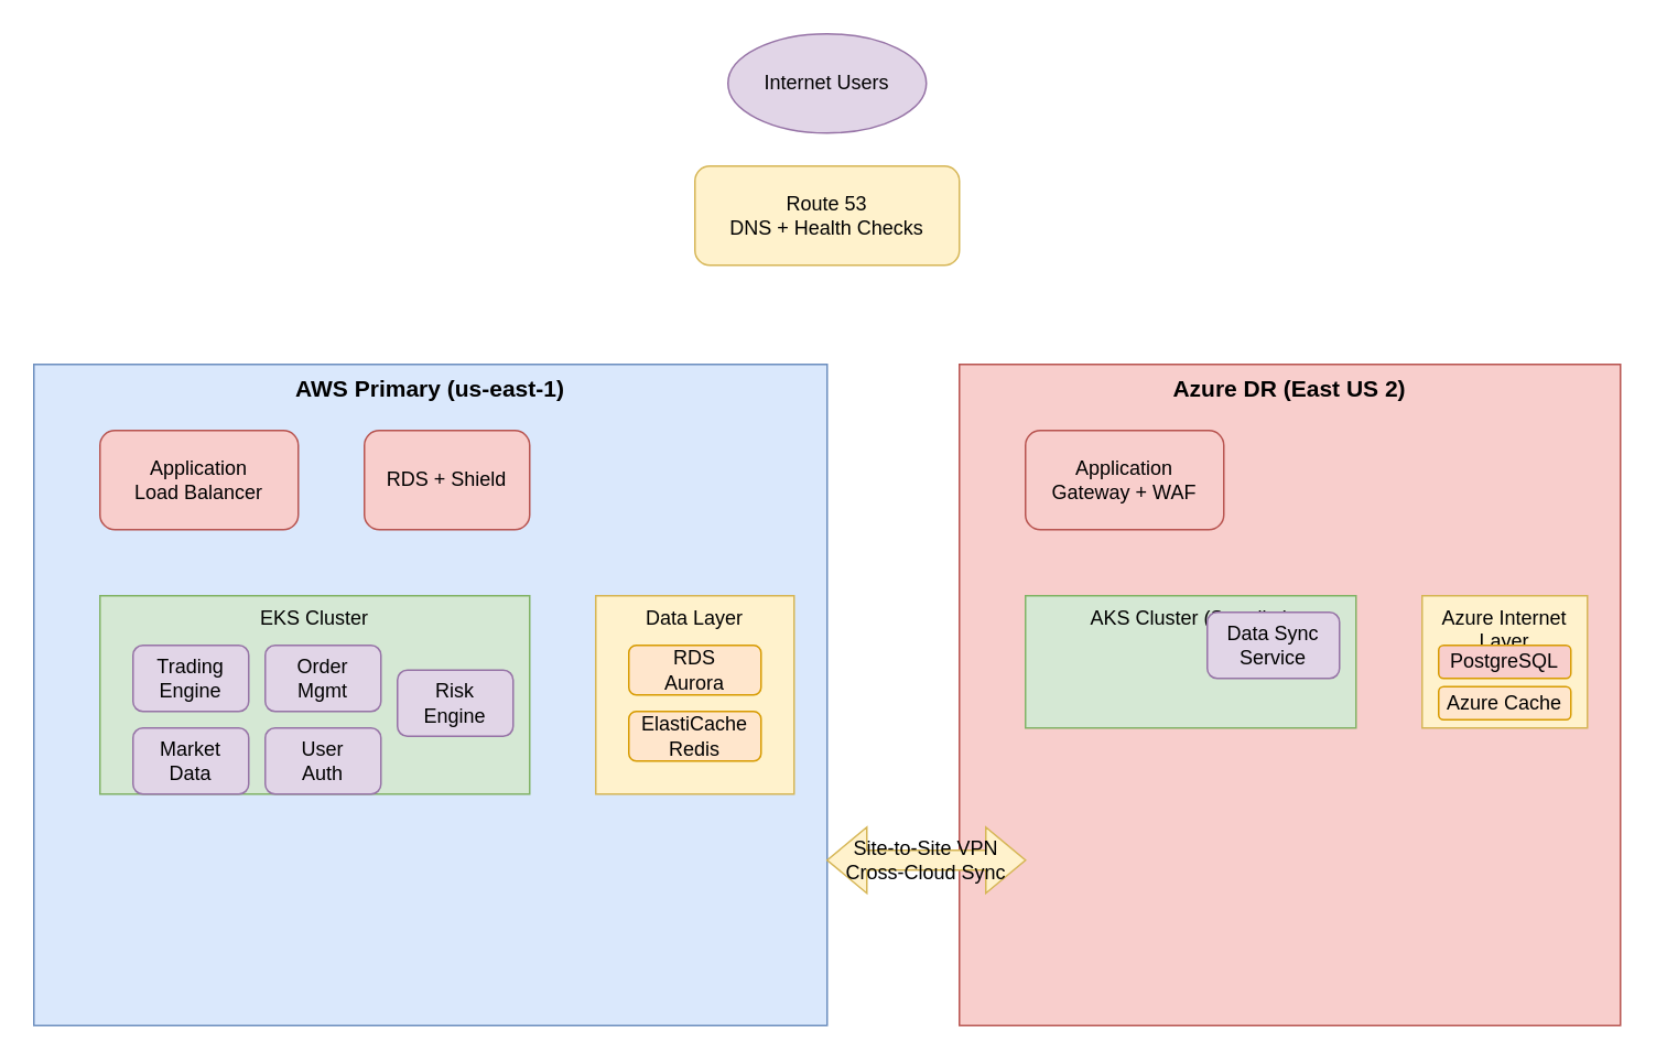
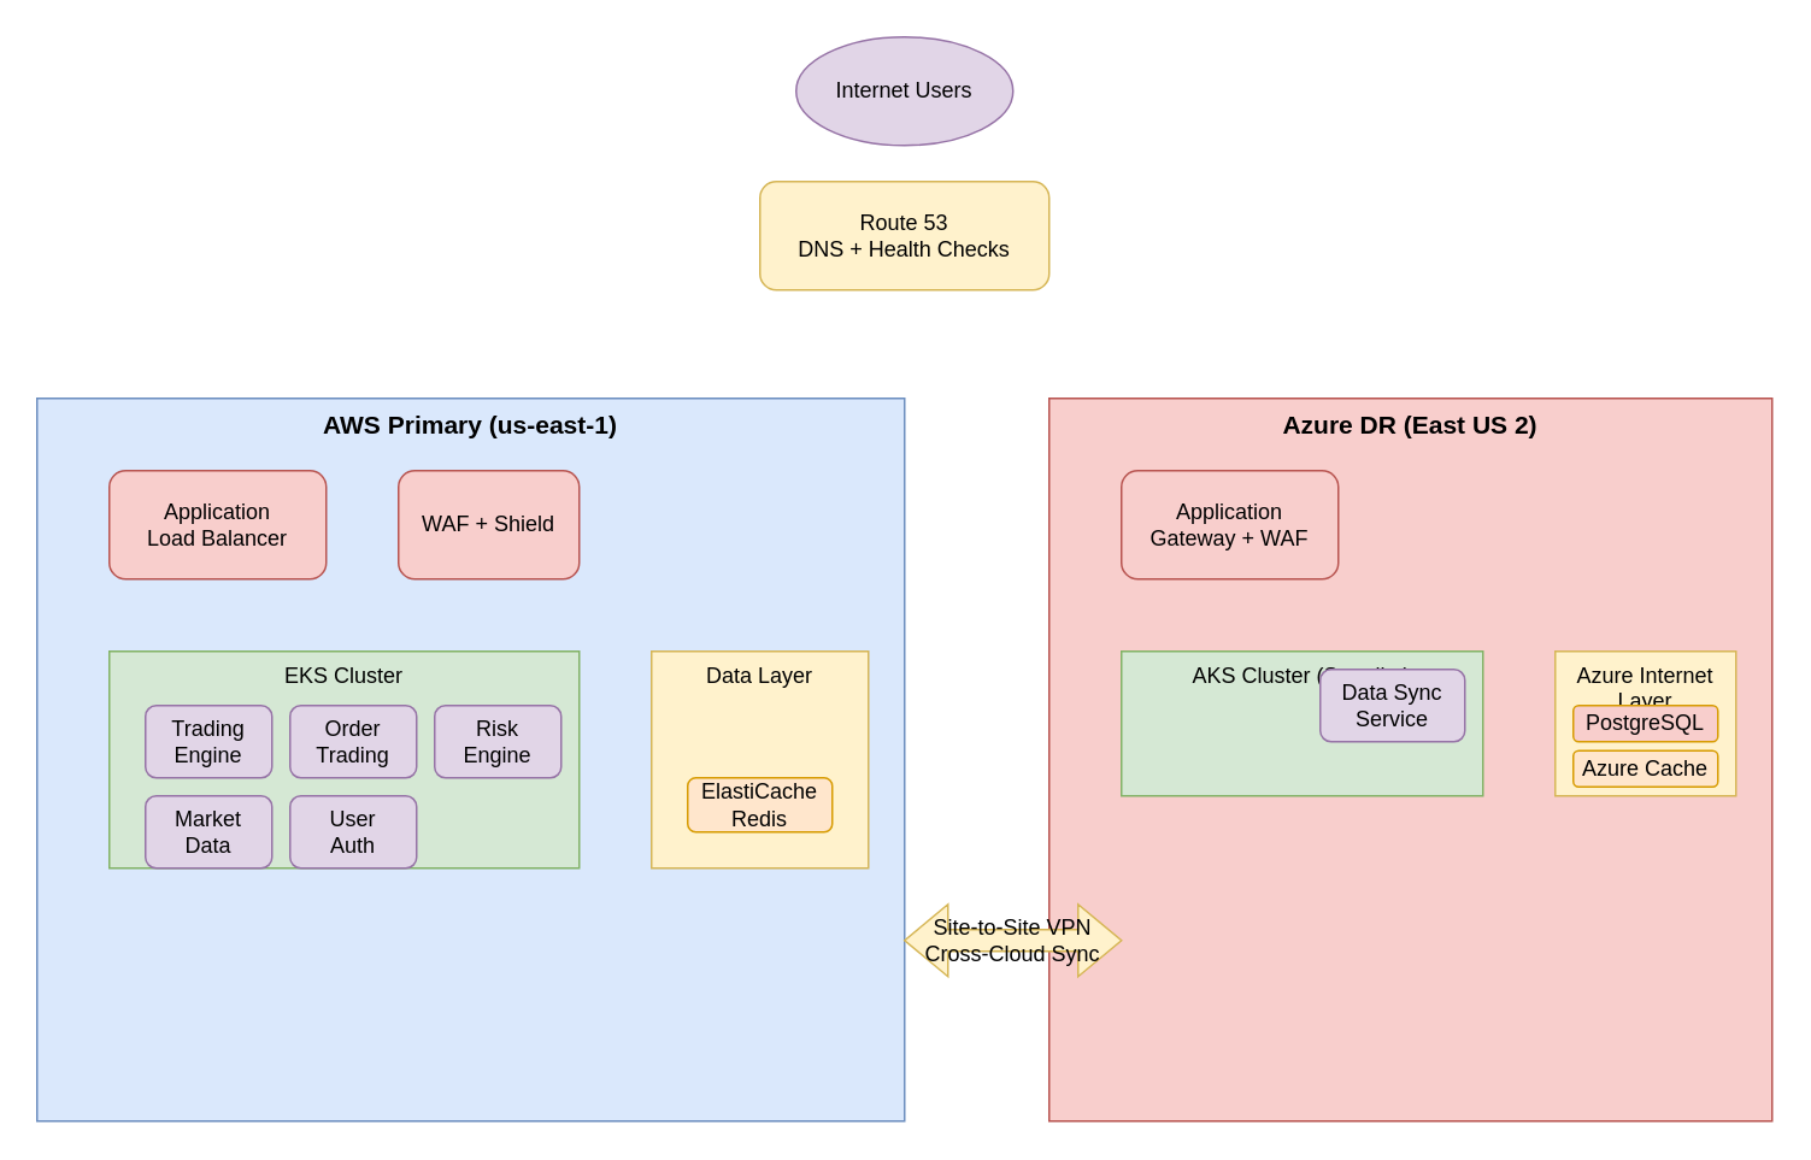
  <mxCell id="0" />
  <mxCell id="1" parent="0" />
  <mxCell id="2" value="Internet Users" style="ellipse;whiteSpace=wrap;html=1;fillColor=#e1d5e7;strokeColor=#9673a6;" vertex="1" parent="1"><mxGeometry x="440" y="20" width="120" height="60" as="geometry" /></mxCell>
  <mxCell id="3" value="Route 53&#10;DNS + Health Checks" style="rounded=1;whiteSpace=wrap;html=1;fillColor=#fff2cc;strokeColor=#d6b656;" vertex="1" parent="1"><mxGeometry x="420" y="100" width="160" height="60" as="geometry" /></mxCell>
  <mxCell id="4" value="AWS Primary (us-east-1)" style="rounded=0;whiteSpace=wrap;html=1;fillColor=#dae8fc;strokeColor=#6c8ebf;verticalAlign=top;fontSize=14;fontStyle=1;" vertex="1" parent="1"><mxGeometry x="20" y="220" width="480" height="400" as="geometry" /></mxCell>
  <mxCell id="5" value="Application&#10;Load Balancer" style="rounded=1;whiteSpace=wrap;html=1;fillColor=#f8cecc;strokeColor=#b85450;" vertex="1" parent="1"><mxGeometry x="60" y="260" width="120" height="60" as="geometry" /></mxCell>
- <mxCell id="6" value="RDS + Shield" style="rounded=1;whiteSpace=wrap;html=1;fillColor=#f8cecc;strokeColor=#b85450;" vertex="1" parent="1"><mxGeometry x="220" y="260" width="100" height="60" as="geometry" /></mxCell>
+ <mxCell id="6" value="WAF + Shield" style="rounded=1;whiteSpace=wrap;html=1;fillColor=#f8cecc;strokeColor=#b85450;" vertex="1" parent="1"><mxGeometry x="220" y="260" width="100" height="60" as="geometry" /></mxCell>
  <mxCell id="7" value="EKS Cluster" style="rounded=0;whiteSpace=wrap;html=1;fillColor=#d5e8d4;strokeColor=#82b366;verticalAlign=top;" vertex="1" parent="1"><mxGeometry x="60" y="360" width="260" height="120" as="geometry" /></mxCell>
  <mxCell id="8" value="Trading&#10;Engine" style="rounded=1;whiteSpace=wrap;html=1;fillColor=#e1d5e7;strokeColor=#9673a6;" vertex="1" parent="1"><mxGeometry x="80" y="390" width="70" height="40" as="geometry" /></mxCell>
- <mxCell id="9" value="Order&#10;Mgmt" style="rounded=1;whiteSpace=wrap;html=1;fillColor=#e1d5e7;strokeColor=#9673a6;" vertex="1" parent="1"><mxGeometry x="160" y="390" width="70" height="40" as="geometry" /></mxCell>
- <mxCell id="10" value="Risk&#10;Engine" style="rounded=1;whiteSpace=wrap;html=1;fillColor=#e1d5e7;strokeColor=#9673a6;" vertex="1" parent="1"><mxGeometry x="240" y="405" width="70" height="40" as="geometry" /></mxCell>
+ <mxCell id="9" value="Order&#10;Trading" style="rounded=1;whiteSpace=wrap;html=1;fillColor=#e1d5e7;strokeColor=#9673a6;" vertex="1" parent="1"><mxGeometry x="160" y="390" width="70" height="40" as="geometry" /></mxCell>
+ <mxCell id="10" value="Risk&#10;Engine" style="rounded=1;whiteSpace=wrap;html=1;fillColor=#e1d5e7;strokeColor=#9673a6;" vertex="1" parent="1"><mxGeometry x="240" y="390" width="70" height="40" as="geometry" /></mxCell>
  <mxCell id="11" value="Market&#10;Data" style="rounded=1;whiteSpace=wrap;html=1;fillColor=#e1d5e7;strokeColor=#9673a6;" vertex="1" parent="1"><mxGeometry x="80" y="440" width="70" height="40" as="geometry" /></mxCell>
  <mxCell id="12" value="User&#10;Auth" style="rounded=1;whiteSpace=wrap;html=1;fillColor=#e1d5e7;strokeColor=#9673a6;" vertex="1" parent="1"><mxGeometry x="160" y="440" width="70" height="40" as="geometry" /></mxCell>
  <mxCell id="13" value="Data Layer" style="rounded=0;whiteSpace=wrap;html=1;fillColor=#fff2cc;strokeColor=#d6b656;verticalAlign=top;" vertex="1" parent="1"><mxGeometry x="360" y="360" width="120" height="120" as="geometry" /></mxCell>
- <mxCell id="14" value="RDS&#10;Aurora" style="rounded=1;whiteSpace=wrap;html=1;fillColor=#ffe6cc;strokeColor=#d79b00;" vertex="1" parent="1"><mxGeometry x="380" y="390" width="80" height="30" as="geometry" /></mxCell>
  <mxCell id="15" value="ElastiCache&#10;Redis" style="rounded=1;whiteSpace=wrap;html=1;fillColor=#ffe6cc;strokeColor=#d79b00;" vertex="1" parent="1"><mxGeometry x="380" y="430" width="80" height="30" as="geometry" /></mxCell>
  <mxCell id="16" value="Azure DR (East US 2)" style="rounded=0;whiteSpace=wrap;html=1;fillColor=#f8cecc;strokeColor=#b85450;verticalAlign=top;fontSize=14;fontStyle=1;" vertex="1" parent="1"><mxGeometry x="580" y="220" width="400" height="400" as="geometry" /></mxCell>
  <mxCell id="17" value="Application&#10;Gateway + WAF" style="rounded=1;whiteSpace=wrap;html=1;fillColor=#f8cecc;strokeColor=#b85450;" vertex="1" parent="1"><mxGeometry x="620" y="260" width="120" height="60" as="geometry" /></mxCell>
  <mxCell id="18" value="AKS Cluster (Standby)" style="rounded=0;whiteSpace=wrap;html=1;fillColor=#d5e8d4;strokeColor=#82b366;verticalAlign=top;" vertex="1" parent="1"><mxGeometry x="620" y="360" width="200" height="80" as="geometry" /></mxCell>
  <mxCell id="19" value="Data Sync&#10;Service" style="rounded=1;whiteSpace=wrap;html=1;fillColor=#e1d5e7;strokeColor=#9673a6;" vertex="1" parent="1"><mxGeometry x="730" y="370" width="80" height="40" as="geometry" /></mxCell>
  <mxCell id="20" value="Azure Internet Layer" style="rounded=0;whiteSpace=wrap;html=1;fillColor=#fff2cc;strokeColor=#d6b656;verticalAlign=top;" vertex="1" parent="1"><mxGeometry x="860" y="360" width="100" height="80" as="geometry" /></mxCell>
  <mxCell id="21" value="PostgreSQL" style="rounded=1;whiteSpace=wrap;html=1;fillColor=#f8cecc;strokeColor=#d79b00;" vertex="1" parent="1"><mxGeometry x="870" y="390" width="80" height="20" as="geometry" /></mxCell>
  <mxCell id="22" value="Azure Cache" style="rounded=1;whiteSpace=wrap;html=1;fillColor=#ffe6cc;strokeColor=#d79b00;" vertex="1" parent="1"><mxGeometry x="870" y="415" width="80" height="20" as="geometry" /></mxCell>
  <mxCell id="23" value="Site-to-Site VPN&#10;Cross-Cloud Sync" style="shape=doubleArrow;whiteSpace=wrap;html=1;fillColor=#fff2cc;strokeColor=#d6b656;" vertex="1" parent="1"><mxGeometry x="500" y="500" width="120" height="40" as="geometry" /></mxCell>
